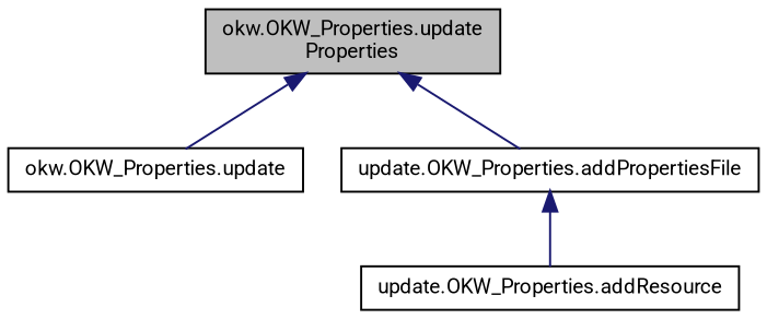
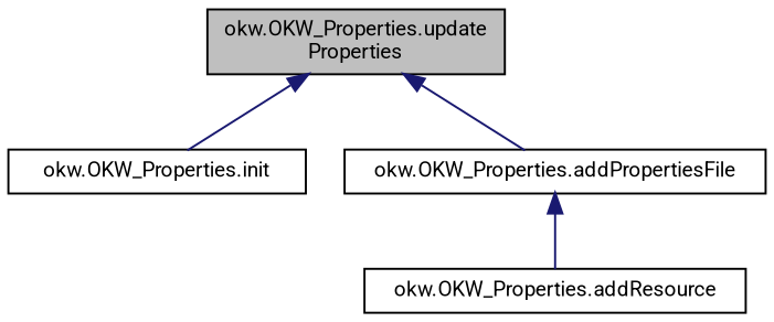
  digraph {
    fontname=Roboto
    rankdir=TB
    node [color=black fillcolor=white fontname=Roboto fontsize=10 shape=record style=filled]
    edge [color=midnightblue dir=back fontname=Roboto fontsize=10 labelfontname=Helvetica labelfontsize=10 style=solid]
    n1 [fillcolor=grey75 fontcolor=black height=0.2 label="okw.OKW_Properties.update\lProperties" width=0.4]
-   n2 [height=0.2 label="okw.OKW_Properties.update" width=0.4]
-   n3 [height=0.2 label="update.OKW_Properties.addPropertiesFile" width=0.4]
-   n4 [height=0.2 label="update.OKW_Properties.addResource" width=0.4]
+   n2 [height=0.2 label="okw.OKW_Properties.init" width=0.4]
+   n3 [height=0.2 label="okw.OKW_Properties.addPropertiesFile" width=0.4]
+   n4 [height=0.2 label="okw.OKW_Properties.addResource" width=0.4]
    n1 -> n2
    n1 -> n3
    n3 -> n4
  }
